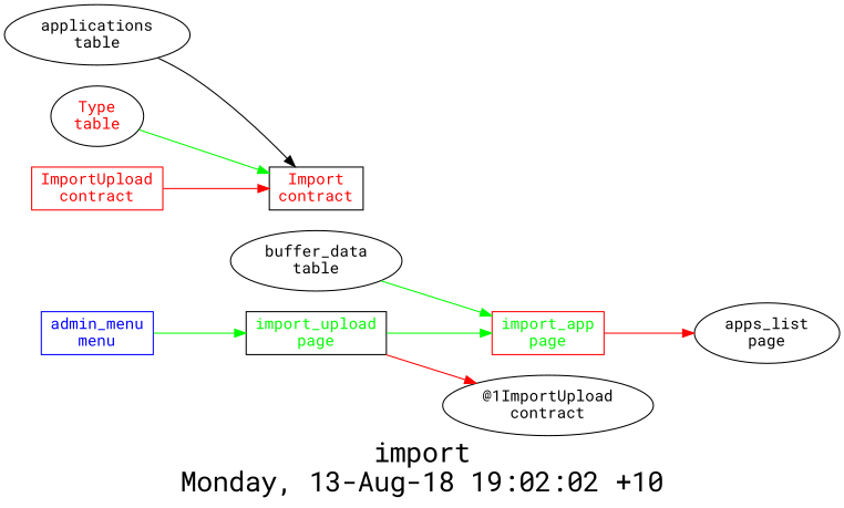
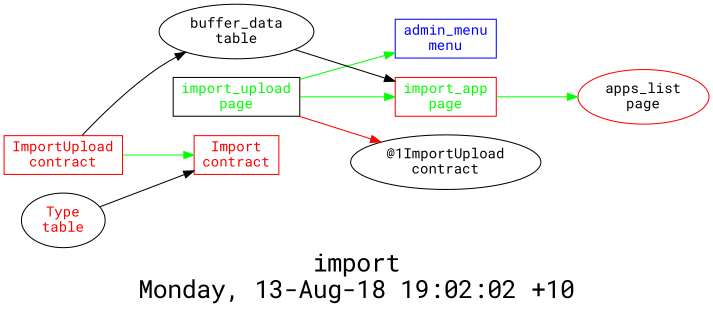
  digraph {
    fontname="Roboto Mono"
    fontsize=24
    label="import\nMonday, 13-Aug-18 19:02:02 +10"
    nojustify=true
    ordering=out
    rankdir=LR
    node [fontname="Roboto Mono"]
    edge [fontname="Roboto Mono"]
    "admin_menu\nmenu" [color=blue fontcolor=blue group=menus shape=record]
    "import_upload\npage" [color=black fontcolor=green group=pages shape=record]
    "import_app\npage" [color=red fontcolor=green group=pages shape=record]
    "@1ImportUpload\ncontract"
-   "apps_list\npage"
+   "apps_list\npage" [color=red]
    "buffer_data\ntable"
-   "Import\ncontract" [color=black fontcolor=red group=contracts shape=record]
-   "applications\ntable"
+   "Import\ncontract" [color=red fontcolor=red group=contracts shape=record]
    "Type\ntable" [fontcolor=red]
    "ImportUpload\ncontract" [color=red fontcolor=red group=contracts shape=record]
-   "admin_menu\nmenu" -> "import_upload\npage" [color=green]
+   "import_upload\npage" -> "admin_menu\nmenu" [color=green]
    "import_upload\npage" -> "import_app\npage" [color=green]
    "import_upload\npage" -> "@1ImportUpload\ncontract" [color=red]
-   "import_app\npage" -> "apps_list\npage" [color=red]
-   "buffer_data\ntable" -> "import_app\npage" [color=green]
-   "applications\ntable" -> "Import\ncontract"
-   "Type\ntable" -> "Import\ncontract" [color=green]
-   "ImportUpload\ncontract" -> "Import\ncontract" [color=red]
+   "import_app\npage" -> "apps_list\npage" [color=green]
+   "buffer_data\ntable" -> "import_app\npage"
+   "Type\ntable" -> "Import\ncontract"
+   "ImportUpload\ncontract" -> "buffer_data\ntable"
+   "ImportUpload\ncontract" -> "Import\ncontract" [color=green]
  }
